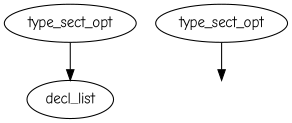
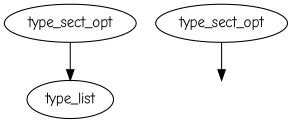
  digraph {
    rankdir=TB
    fontname="Comic Neue"
    node [fontname="Comic Neue"]
    edge [fontname="Comic Neue"]
-   decl_list
+   decl_list [label=type_list]
    dummy [style=invis]
    n3 [label=type_sect_opt]
    n4 [label=type_sect_opt]
    subgraph sub_1 {
      rank=same
      decl_list
      dummy
    }
    n3 -> decl_list
    n4 -> dummy
  }
